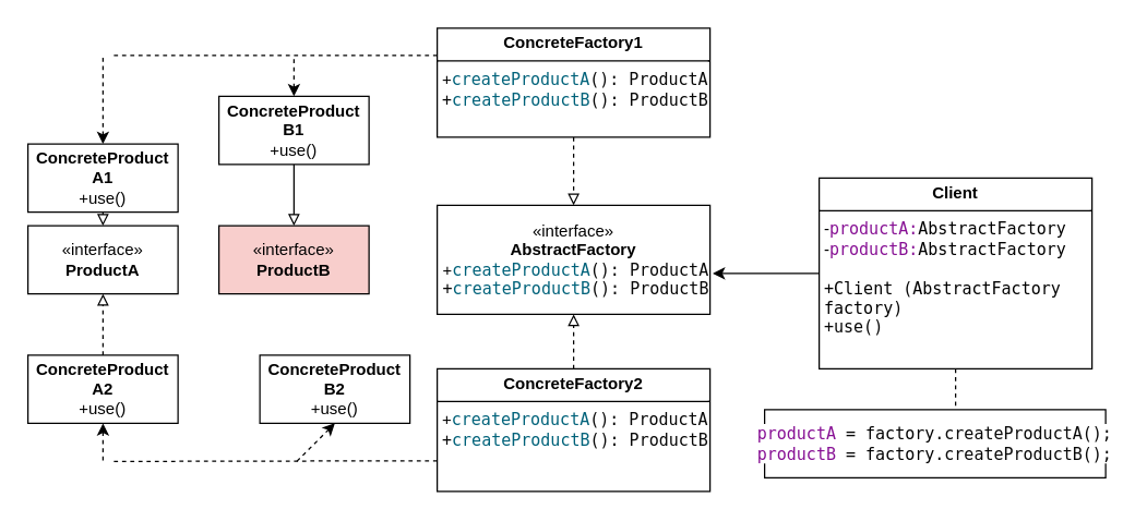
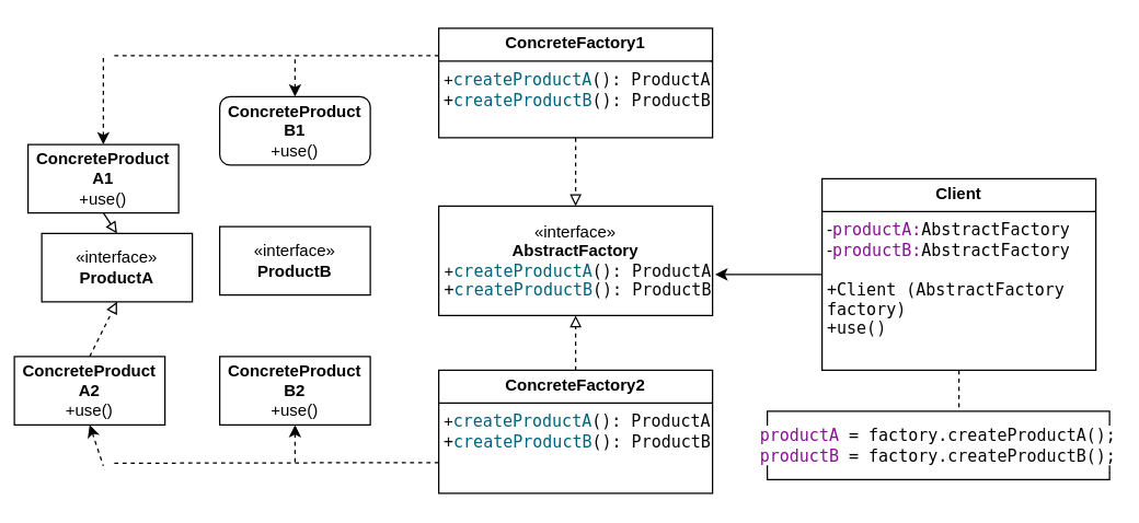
  <mxCell id="0" />
  <mxCell id="1" parent="0" />
  <mxCell id="2" style="edgeStyle=orthogonalEdgeStyle;rounded=0;orthogonalLoop=1;jettySize=auto;html=1;exitX=0.5;exitY=1;exitDx=0;exitDy=0;entryX=0.5;entryY=0;entryDx=0;entryDy=0;dashed=1;endArrow=block;endFill=0;" edge="1" parent="1" source="4" target="5"><mxGeometry relative="1" as="geometry" /></mxCell>
  <mxCell id="3" style="edgeStyle=orthogonalEdgeStyle;rounded=0;orthogonalLoop=1;jettySize=auto;html=1;exitX=0;exitY=0.25;exitDx=0;exitDy=0;elbow=vertical;endArrow=none;endFill=0;dashed=1;" edge="1" parent="1" source="4"><mxGeometry relative="1" as="geometry"><mxPoint x="80" y="40" as="targetPoint" /></mxGeometry></mxCell>
  <mxCell id="4" value="&lt;p style=&quot;margin:0px;margin-top:4px;text-align:center;&quot;&gt;&lt;b&gt;ConcreteFactory1&lt;/b&gt;&lt;/p&gt;&lt;hr size=&quot;1&quot; style=&quot;border-style:solid;&quot;&gt;&lt;p style=&quot;margin:0px;margin-left:4px;&quot;&gt;+&lt;span style=&quot;font-family: &amp;quot;JetBrains Mono&amp;quot;, monospace; background-color: rgb(255, 255, 255); color: rgb(0, 98, 122);&quot;&gt;createProductA&lt;/span&gt;&lt;span style=&quot;font-family: &amp;quot;JetBrains Mono&amp;quot;, monospace; background-color: rgb(255, 255, 255); color: rgb(8, 8, 8);&quot;&gt;():&amp;nbsp;&lt;/span&gt;&lt;span style=&quot;font-family: &amp;quot;JetBrains Mono&amp;quot;, monospace; background-color: rgb(255, 255, 255); color: rgb(8, 8, 8);&quot;&gt;ProductA&lt;/span&gt;&lt;/p&gt;&lt;p style=&quot;margin:0px;margin-left:4px;&quot;&gt;&lt;span style=&quot;font-family: &amp;quot;JetBrains Mono&amp;quot;, monospace; background-color: rgb(255, 255, 255); color: rgb(8, 8, 8);&quot;&gt;+&lt;/span&gt;&lt;span style=&quot;font-family: &amp;quot;JetBrains Mono&amp;quot;, monospace; background-color: rgb(255, 255, 255); color: rgb(0, 98, 122);&quot;&gt;createProductB&lt;/span&gt;&lt;span style=&quot;font-family: &amp;quot;JetBrains Mono&amp;quot;, monospace; background-color: rgb(255, 255, 255); color: rgb(8, 8, 8);&quot;&gt;():&amp;nbsp;&lt;/span&gt;&lt;span style=&quot;font-family: &amp;quot;JetBrains Mono&amp;quot;, monospace; background-color: rgb(255, 255, 255); color: rgb(8, 8, 8);&quot;&gt;ProductB&lt;/span&gt;&lt;/p&gt;" style="verticalAlign=top;align=left;overflow=fill;html=1;whiteSpace=wrap;" vertex="1" parent="1"><mxGeometry x="320" y="20" width="200" height="80" as="geometry" /></mxCell>
  <mxCell id="5" value="«interface»&lt;br&gt;&lt;b&gt;AbstractFactory&lt;/b&gt;&lt;div&gt;&lt;p style=&quot;text-align: left; margin: 0px 0px 0px 4px;&quot;&gt;+&lt;span style=&quot;font-family: &amp;quot;JetBrains Mono&amp;quot;, monospace; background-color: rgb(255, 255, 255); color: rgb(0, 98, 122);&quot;&gt;createProductA&lt;/span&gt;&lt;span style=&quot;font-family: &amp;quot;JetBrains Mono&amp;quot;, monospace; background-color: rgb(255, 255, 255); color: rgb(8, 8, 8);&quot;&gt;():&amp;nbsp;&lt;/span&gt;&lt;span style=&quot;font-family: &amp;quot;JetBrains Mono&amp;quot;, monospace; background-color: rgb(255, 255, 255); color: rgb(8, 8, 8);&quot;&gt;ProductA&lt;/span&gt;&lt;/p&gt;&lt;p style=&quot;text-align: left; margin: 0px 0px 0px 4px;&quot;&gt;&lt;span style=&quot;font-family: &amp;quot;JetBrains Mono&amp;quot;, monospace; background-color: rgb(255, 255, 255); color: rgb(8, 8, 8);&quot;&gt;+&lt;/span&gt;&lt;span style=&quot;font-family: &amp;quot;JetBrains Mono&amp;quot;, monospace; background-color: rgb(255, 255, 255); color: rgb(0, 98, 122);&quot;&gt;createProductB&lt;/span&gt;&lt;span style=&quot;font-family: &amp;quot;JetBrains Mono&amp;quot;, monospace; background-color: rgb(255, 255, 255); color: rgb(8, 8, 8);&quot;&gt;():&amp;nbsp;&lt;/span&gt;&lt;span style=&quot;font-family: &amp;quot;JetBrains Mono&amp;quot;, monospace; background-color: rgb(255, 255, 255); color: rgb(8, 8, 8);&quot;&gt;ProductB&lt;/span&gt;&lt;/p&gt;&lt;/div&gt;" style="html=1;whiteSpace=wrap;" vertex="1" parent="1"><mxGeometry x="320" y="150" width="200" height="80" as="geometry" /></mxCell>
  <mxCell id="6" style="edgeStyle=orthogonalEdgeStyle;rounded=0;orthogonalLoop=1;jettySize=auto;html=1;exitX=0.5;exitY=0;exitDx=0;exitDy=0;entryX=0.5;entryY=1;entryDx=0;entryDy=0;dashed=1;endArrow=block;endFill=0;" edge="1" parent="1" source="8" target="5"><mxGeometry relative="1" as="geometry" /></mxCell>
  <mxCell id="7" style="edgeStyle=none;rounded=0;orthogonalLoop=1;jettySize=auto;html=1;exitX=0;exitY=0.75;exitDx=0;exitDy=0;elbow=vertical;endArrow=none;endFill=0;dashed=1;" edge="1" parent="1" source="8"><mxGeometry relative="1" as="geometry"><mxPoint x="80" y="338" as="targetPoint" /></mxGeometry></mxCell>
  <mxCell id="8" value="&lt;p style=&quot;margin:0px;margin-top:4px;text-align:center;&quot;&gt;&lt;b&gt;ConcreteFactory2&lt;/b&gt;&lt;br&gt;&lt;/p&gt;&lt;hr size=&quot;1&quot; style=&quot;border-style:solid;&quot;&gt;&lt;p style=&quot;margin: 0px 0px 0px 4px;&quot;&gt;+&lt;span style=&quot;font-family: &amp;quot;JetBrains Mono&amp;quot;, monospace; background-color: rgb(255, 255, 255); color: rgb(0, 98, 122);&quot;&gt;createProductA&lt;/span&gt;&lt;span style=&quot;font-family: &amp;quot;JetBrains Mono&amp;quot;, monospace; background-color: rgb(255, 255, 255); color: rgb(8, 8, 8);&quot;&gt;():&amp;nbsp;&lt;/span&gt;&lt;span style=&quot;font-family: &amp;quot;JetBrains Mono&amp;quot;, monospace; background-color: rgb(255, 255, 255); color: rgb(8, 8, 8);&quot;&gt;ProductA&lt;/span&gt;&lt;/p&gt;&lt;p style=&quot;margin: 0px 0px 0px 4px;&quot;&gt;&lt;span style=&quot;font-family: &amp;quot;JetBrains Mono&amp;quot;, monospace; background-color: rgb(255, 255, 255); color: rgb(8, 8, 8);&quot;&gt;+&lt;/span&gt;&lt;span style=&quot;font-family: &amp;quot;JetBrains Mono&amp;quot;, monospace; background-color: rgb(255, 255, 255); color: rgb(0, 98, 122);&quot;&gt;createProductB&lt;/span&gt;&lt;span style=&quot;font-family: &amp;quot;JetBrains Mono&amp;quot;, monospace; background-color: rgb(255, 255, 255); color: rgb(8, 8, 8);&quot;&gt;():&amp;nbsp;&lt;/span&gt;&lt;span style=&quot;font-family: &amp;quot;JetBrains Mono&amp;quot;, monospace; background-color: rgb(255, 255, 255); color: rgb(8, 8, 8);&quot;&gt;ProductB&lt;/span&gt;&lt;/p&gt;" style="verticalAlign=top;align=left;overflow=fill;html=1;whiteSpace=wrap;" vertex="1" parent="1"><mxGeometry x="320" y="270" width="200" height="90" as="geometry" /></mxCell>
  <mxCell id="9" value="&lt;p style=&quot;margin:0px;margin-top:4px;text-align:center;&quot;&gt;&lt;b&gt;Client&lt;/b&gt;&lt;/p&gt;&lt;hr size=&quot;1&quot; style=&quot;border-style:solid;&quot;&gt;&lt;p style=&quot;margin:0px;margin-left:4px;&quot;&gt;-&lt;span style=&quot;color: rgb(135, 16, 148); font-family: &amp;quot;JetBrains Mono&amp;quot;, monospace; background-color: rgb(255, 255, 255);&quot;&gt;productA:&lt;/span&gt;&lt;span style=&quot;font-family: &amp;quot;JetBrains Mono&amp;quot;, monospace; background-color: rgb(255, 255, 255);&quot;&gt;AbstractFactory&lt;/span&gt;&lt;/p&gt;&lt;p style=&quot;margin: 0px 0px 0px 4px;&quot;&gt;-&lt;span style=&quot;color: rgb(135, 16, 148); font-family: &amp;quot;JetBrains Mono&amp;quot;, monospace; background-color: rgb(255, 255, 255);&quot;&gt;productB:&lt;/span&gt;&lt;span style=&quot;font-family: &amp;quot;JetBrains Mono&amp;quot;, monospace; background-color: rgb(255, 255, 255);&quot;&gt;AbstractFactory&lt;/span&gt;&lt;/p&gt;&lt;p style=&quot;margin: 0px 0px 0px 4px;&quot;&gt;&lt;span style=&quot;font-family: &amp;quot;JetBrains Mono&amp;quot;, monospace; background-color: rgb(255, 255, 255);&quot;&gt;&lt;br&gt;&lt;/span&gt;&lt;/p&gt;&lt;p style=&quot;margin: 0px 0px 0px 4px;&quot;&gt;&lt;span style=&quot;font-family: &amp;quot;JetBrains Mono&amp;quot;, monospace; background-color: rgb(255, 255, 255);&quot;&gt;+Client &lt;/span&gt;&lt;span style=&quot;font-family: &amp;quot;JetBrains Mono&amp;quot;, monospace; background-color: rgb(255, 255, 255); color: rgb(8, 8, 8);&quot;&gt;(&lt;/span&gt;&lt;span style=&quot;font-family: &amp;quot;JetBrains Mono&amp;quot;, monospace; background-color: rgb(255, 255, 255);&quot;&gt;AbstractFactory factory&lt;/span&gt;&lt;span style=&quot;font-family: &amp;quot;JetBrains Mono&amp;quot;, monospace; background-color: rgb(255, 255, 255); color: rgb(8, 8, 8);&quot;&gt;)&lt;/span&gt;&lt;/p&gt;&lt;p style=&quot;margin: 0px 0px 0px 4px;&quot;&gt;&lt;span style=&quot;font-family: &amp;quot;JetBrains Mono&amp;quot;, monospace; background-color: rgb(255, 255, 255); color: rgb(8, 8, 8);&quot;&gt;+use()&lt;/span&gt;&lt;/p&gt;&lt;p style=&quot;margin: 0px 0px 0px 4px;&quot;&gt;&lt;span style=&quot;font-family: &amp;quot;JetBrains Mono&amp;quot;, monospace; background-color: rgb(255, 255, 255);&quot;&gt;&lt;br&gt;&lt;/span&gt;&lt;/p&gt;&lt;p style=&quot;margin: 0px 0px 0px 4px;&quot;&gt;&lt;span style=&quot;font-family: &amp;quot;JetBrains Mono&amp;quot;, monospace; background-color: rgb(255, 255, 255);&quot;&gt;&lt;br&gt;&lt;/span&gt;&lt;/p&gt;&lt;div&gt;&lt;span style=&quot;font-family: &amp;quot;JetBrains Mono&amp;quot;, monospace; background-color: rgb(255, 255, 255);&quot;&gt;&lt;br&gt;&lt;/span&gt;&lt;/div&gt;&lt;p style=&quot;margin:0px;margin-left:4px;&quot;&gt;&lt;span style=&quot;font-family: &amp;quot;JetBrains Mono&amp;quot;, monospace; background-color: rgb(255, 255, 255);&quot;&gt;&lt;br&gt;&lt;/span&gt;&lt;/p&gt;" style="verticalAlign=top;align=left;overflow=fill;html=1;whiteSpace=wrap;" vertex="1" parent="1"><mxGeometry x="600" y="130" width="200" height="140" as="geometry" /></mxCell>
  <mxCell id="10" style="edgeStyle=none;rounded=0;orthogonalLoop=1;jettySize=auto;html=1;exitX=0;exitY=0.5;exitDx=0;exitDy=0;entryX=1.01;entryY=0.625;entryDx=0;entryDy=0;entryPerimeter=0;" edge="1" parent="1" source="9" target="5"><mxGeometry relative="1" as="geometry" /></mxCell>
  <mxCell id="11" value="&lt;div style=&quot;background-color:#ffffff;color:#080808&quot;&gt;&lt;pre style=&quot;font-family:'JetBrains Mono',monospace;font-size:9,8pt;&quot;&gt;&lt;span style=&quot;color:#871094;&quot;&gt;productA &lt;/span&gt;= &lt;span style=&quot;color:#000000;&quot;&gt;factory&lt;/span&gt;.createProductA();&lt;br&gt;&lt;span style=&quot;color:#871094;&quot;&gt;productB &lt;/span&gt;= &lt;span style=&quot;color:#000000;&quot;&gt;factory&lt;/span&gt;.createProductB();&lt;/pre&gt;&lt;/div&gt;" style="html=1;whiteSpace=wrap;" vertex="1" parent="1"><mxGeometry x="560" y="300" width="250" height="50" as="geometry" /></mxCell>
  <mxCell id="12" style="edgeStyle=none;rounded=0;orthogonalLoop=1;jettySize=auto;html=1;exitX=0.5;exitY=1;exitDx=0;exitDy=0;entryX=0.56;entryY=0;entryDx=0;entryDy=0;entryPerimeter=0;dashed=1;endArrow=none;endFill=0;" edge="1" parent="1" source="9" target="11"><mxGeometry relative="1" as="geometry" /></mxCell>
  <mxCell id="13" style="edgeStyle=none;rounded=0;orthogonalLoop=1;jettySize=auto;html=1;exitX=0.5;exitY=1;exitDx=0;exitDy=0;entryX=0.5;entryY=0;entryDx=0;entryDy=0;endArrow=block;endFill=0;" edge="1" parent="1" source="15" target="19"><mxGeometry relative="1" as="geometry" /></mxCell>
  <mxCell id="14" style="edgeStyle=none;rounded=0;orthogonalLoop=1;jettySize=auto;html=1;exitX=0.5;exitY=0;exitDx=0;exitDy=0;elbow=vertical;endArrow=none;endFill=0;dashed=1;startArrow=classic;startFill=1;" edge="1" parent="1" source="15"><mxGeometry relative="1" as="geometry"><mxPoint x="75" y="40" as="targetPoint" /></mxGeometry></mxCell>
  <mxCell id="15" value="&lt;b&gt;ConcreteProduct A1&lt;/b&gt;&lt;div&gt;+use()&lt;b&gt;&lt;br&gt;&lt;/b&gt;&lt;/div&gt;" style="html=1;whiteSpace=wrap;" vertex="1" parent="1"><mxGeometry x="20" y="105" width="110" height="50" as="geometry" /></mxCell>
- <mxCell id="16" value="" style="edgeStyle=none;rounded=0;orthogonalLoop=1;jettySize=auto;html=1;endArrow=block;endFill=0;" edge="1" parent="1" source="18" target="20"><mxGeometry relative="1" as="geometry" /></mxCell>
  <mxCell id="17" style="edgeStyle=none;rounded=0;orthogonalLoop=1;jettySize=auto;html=1;exitX=0.5;exitY=0;exitDx=0;exitDy=0;elbow=vertical;endArrow=none;endFill=0;dashed=1;startArrow=classic;startFill=1;" edge="1" parent="1" source="18"><mxGeometry relative="1" as="geometry"><mxPoint x="215" y="40" as="targetPoint" /></mxGeometry></mxCell>
- <mxCell id="18" value="&lt;b&gt;ConcreteProduct B1&lt;/b&gt;&lt;div&gt;+use()&lt;/div&gt;" style="html=1;whiteSpace=wrap;" vertex="1" parent="1"><mxGeometry x="160" y="70" width="110" height="50" as="geometry" /></mxCell>
- <mxCell id="19" value="«interface»&lt;br&gt;&lt;b&gt;ProductA&lt;/b&gt;" style="html=1;whiteSpace=wrap;" vertex="1" parent="1"><mxGeometry x="20" y="165" width="110" height="50" as="geometry" /></mxCell>
- <mxCell id="20" value="«interface»&lt;br&gt;&lt;b&gt;ProductB&lt;/b&gt;" style="html=1;whiteSpace=wrap;fillColor=#f8cecc;" vertex="1" parent="1"><mxGeometry x="160" y="165" width="110" height="50" as="geometry" /></mxCell>
+ <mxCell id="18" value="&lt;b&gt;ConcreteProduct B1&lt;/b&gt;&lt;div&gt;+use()&lt;/div&gt;" style="html=1;whiteSpace=wrap;rounded=1;" vertex="1" parent="1"><mxGeometry x="160" y="70" width="110" height="50" as="geometry" /></mxCell>
+ <mxCell id="19" value="«interface»&lt;br&gt;&lt;b&gt;ProductA&lt;/b&gt;" style="html=1;whiteSpace=wrap;" vertex="1" parent="1"><mxGeometry x="30" y="170" width="110" height="50" as="geometry" /></mxCell>
+ <mxCell id="20" value="«interface»&lt;br&gt;&lt;b&gt;ProductB&lt;/b&gt;" style="html=1;whiteSpace=wrap;" vertex="1" parent="1"><mxGeometry x="160" y="165" width="110" height="50" as="geometry" /></mxCell>
  <mxCell id="21" style="edgeStyle=none;rounded=0;orthogonalLoop=1;jettySize=auto;html=1;exitX=0.5;exitY=0;exitDx=0;exitDy=0;entryX=0.5;entryY=1;entryDx=0;entryDy=0;elbow=vertical;endArrow=block;endFill=0;dashed=1;" edge="1" parent="1" source="23" target="19"><mxGeometry relative="1" as="geometry" /></mxCell>
  <mxCell id="22" style="edgeStyle=none;rounded=0;orthogonalLoop=1;jettySize=auto;html=1;exitX=0.5;exitY=1;exitDx=0;exitDy=0;elbow=vertical;endArrow=none;endFill=0;dashed=1;startArrow=classic;startFill=1;" edge="1" parent="1" source="23"><mxGeometry relative="1" as="geometry"><mxPoint x="75" y="340" as="targetPoint" /></mxGeometry></mxCell>
- <mxCell id="23" value="&lt;b&gt;ConcreteProduct A2&lt;/b&gt;&lt;div&gt;+use()&lt;b&gt;&lt;br&gt;&lt;/b&gt;&lt;/div&gt;" style="html=1;whiteSpace=wrap;" vertex="1" parent="1"><mxGeometry x="20" y="260" width="110" height="50" as="geometry" /></mxCell>
+ <mxCell id="23" value="&lt;b&gt;ConcreteProduct A2&lt;/b&gt;&lt;div&gt;+use()&lt;b&gt;&lt;br&gt;&lt;/b&gt;&lt;/div&gt;" style="html=1;whiteSpace=wrap;" vertex="1" parent="1"><mxGeometry x="10" y="260" width="110" height="50" as="geometry" /></mxCell>
  <mxCell id="24" style="edgeStyle=none;rounded=0;orthogonalLoop=1;jettySize=auto;html=1;exitX=0.5;exitY=1;exitDx=0;exitDy=0;elbow=vertical;startArrow=classic;startFill=1;endArrow=none;endFill=0;dashed=1;" edge="1" parent="1" source="25"><mxGeometry relative="1" as="geometry"><mxPoint x="215" y="340" as="targetPoint" /></mxGeometry></mxCell>
- <mxCell id="25" value="&lt;b&gt;ConcreteProduct B2&lt;/b&gt;&lt;div&gt;+use()&lt;b&gt;&lt;br&gt;&lt;/b&gt;&lt;/div&gt;" style="html=1;whiteSpace=wrap;" vertex="1" parent="1"><mxGeometry x="190" y="260" width="110" height="50" as="geometry" /></mxCell>
+ <mxCell id="25" value="&lt;b&gt;ConcreteProduct B2&lt;/b&gt;&lt;div&gt;+use()&lt;b&gt;&lt;br&gt;&lt;/b&gt;&lt;/div&gt;" style="html=1;whiteSpace=wrap;" vertex="1" parent="1"><mxGeometry x="160" y="260" width="110" height="50" as="geometry" /></mxCell>
